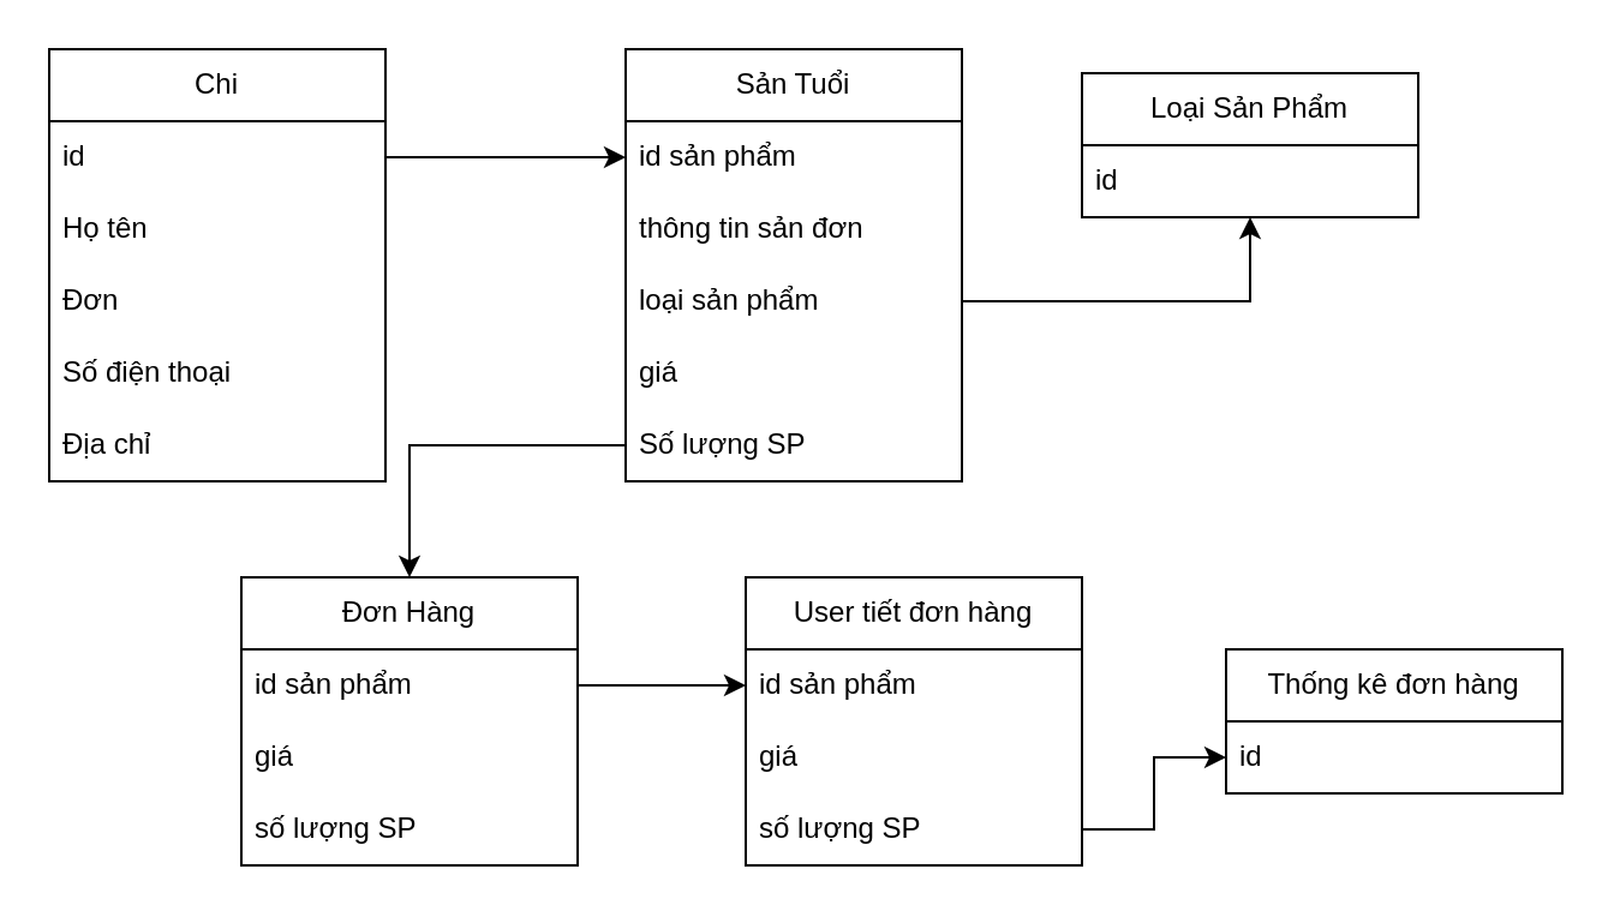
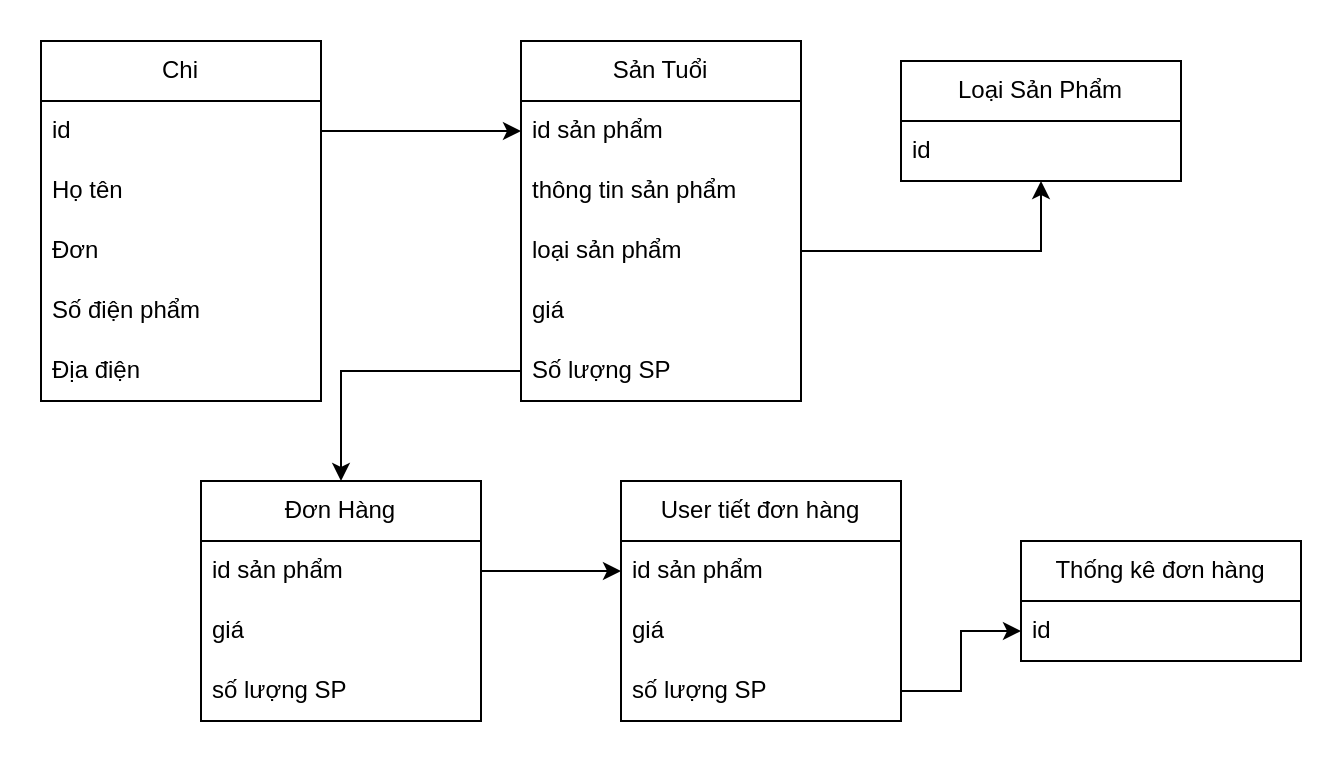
  <mxCell id="0" />
  <mxCell id="1" parent="0" />
  <mxCell id="2" value="Sản Tuổi" style="swimlane;fontStyle=0;childLayout=stackLayout;horizontal=1;startSize=30;horizontalStack=0;resizeParent=1;resizeParentMax=0;resizeLast=0;collapsible=1;marginBottom=0;whiteSpace=wrap;html=1;" parent="1" vertex="1"><mxGeometry x="260" y="20" width="140" height="180" as="geometry" /></mxCell>
  <mxCell id="3" value="id sản phẩm" style="text;strokeColor=none;fillColor=none;align=left;verticalAlign=middle;spacingLeft=4;spacingRight=4;overflow=hidden;points=[[0,0.5],[1,0.5]];portConstraint=eastwest;rotatable=0;whiteSpace=wrap;html=1;" parent="2" vertex="1"><mxGeometry y="30" width="140" height="30" as="geometry" /></mxCell>
- <mxCell id="4" value="thông tin sản đơn" style="text;strokeColor=none;fillColor=none;align=left;verticalAlign=middle;spacingLeft=4;spacingRight=4;overflow=hidden;points=[[0,0.5],[1,0.5]];portConstraint=eastwest;rotatable=0;whiteSpace=wrap;html=1;" parent="2" vertex="1"><mxGeometry y="60" width="140" height="30" as="geometry" /></mxCell>
+ <mxCell id="4" value="thông tin sản phẩm" style="text;strokeColor=none;fillColor=none;align=left;verticalAlign=middle;spacingLeft=4;spacingRight=4;overflow=hidden;points=[[0,0.5],[1,0.5]];portConstraint=eastwest;rotatable=0;whiteSpace=wrap;html=1;" parent="2" vertex="1"><mxGeometry y="60" width="140" height="30" as="geometry" /></mxCell>
  <mxCell id="5" value="loại sản phẩm" style="text;strokeColor=none;fillColor=none;align=left;verticalAlign=middle;spacingLeft=4;spacingRight=4;overflow=hidden;points=[[0,0.5],[1,0.5]];portConstraint=eastwest;rotatable=0;whiteSpace=wrap;html=1;" parent="2" vertex="1"><mxGeometry y="90" width="140" height="30" as="geometry" /></mxCell>
  <mxCell id="6" value="giá" style="text;strokeColor=none;fillColor=none;align=left;verticalAlign=middle;spacingLeft=4;spacingRight=4;overflow=hidden;points=[[0,0.5],[1,0.5]];portConstraint=eastwest;rotatable=0;whiteSpace=wrap;html=1;" parent="2" vertex="1"><mxGeometry y="120" width="140" height="30" as="geometry" /></mxCell>
  <mxCell id="7" value="Số lượng SP" style="text;strokeColor=none;fillColor=none;align=left;verticalAlign=middle;spacingLeft=4;spacingRight=4;overflow=hidden;points=[[0,0.5],[1,0.5]];portConstraint=eastwest;rotatable=0;whiteSpace=wrap;html=1;" parent="2" vertex="1"><mxGeometry y="150" width="140" height="30" as="geometry" /></mxCell>
  <mxCell id="8" value="Loại Sản Phẩm" style="swimlane;fontStyle=0;childLayout=stackLayout;horizontal=1;startSize=30;horizontalStack=0;resizeParent=1;resizeParentMax=0;resizeLast=0;collapsible=1;marginBottom=0;whiteSpace=wrap;html=1;" parent="1" vertex="1"><mxGeometry x="450" y="30" width="140" height="60" as="geometry" /></mxCell>
  <mxCell id="9" value="id" style="text;strokeColor=none;fillColor=none;align=left;verticalAlign=middle;spacingLeft=4;spacingRight=4;overflow=hidden;points=[[0,0.5],[1,0.5]];portConstraint=eastwest;rotatable=0;whiteSpace=wrap;html=1;" parent="8" vertex="1"><mxGeometry y="30" width="140" height="30" as="geometry" /></mxCell>
  <mxCell id="10" value="Đơn Hàng" style="swimlane;fontStyle=0;childLayout=stackLayout;horizontal=1;startSize=30;horizontalStack=0;resizeParent=1;resizeParentMax=0;resizeLast=0;collapsible=1;marginBottom=0;whiteSpace=wrap;html=1;" parent="1" vertex="1"><mxGeometry x="100" y="240" width="140" height="120" as="geometry" /></mxCell>
  <mxCell id="11" value="id sản phẩm" style="text;strokeColor=none;fillColor=none;align=left;verticalAlign=middle;spacingLeft=4;spacingRight=4;overflow=hidden;points=[[0,0.5],[1,0.5]];portConstraint=eastwest;rotatable=0;whiteSpace=wrap;html=1;" parent="10" vertex="1"><mxGeometry y="30" width="140" height="30" as="geometry" /></mxCell>
  <mxCell id="12" value="giá" style="text;strokeColor=none;fillColor=none;align=left;verticalAlign=middle;spacingLeft=4;spacingRight=4;overflow=hidden;points=[[0,0.5],[1,0.5]];portConstraint=eastwest;rotatable=0;whiteSpace=wrap;html=1;" parent="10" vertex="1"><mxGeometry y="60" width="140" height="30" as="geometry" /></mxCell>
  <mxCell id="13" value="số lượng SP" style="text;strokeColor=none;fillColor=none;align=left;verticalAlign=middle;spacingLeft=4;spacingRight=4;overflow=hidden;points=[[0,0.5],[1,0.5]];portConstraint=eastwest;rotatable=0;whiteSpace=wrap;html=1;" parent="10" vertex="1"><mxGeometry y="90" width="140" height="30" as="geometry" /></mxCell>
  <mxCell id="14" style="edgeStyle=orthogonalEdgeStyle;rounded=0;orthogonalLoop=1;jettySize=auto;html=1;entryX=0.5;entryY=0;entryDx=0;entryDy=0;" parent="1" source="7" target="10" edge="1"><mxGeometry relative="1" as="geometry" /></mxCell>
  <mxCell id="15" value="User tiết đơn hàng" style="swimlane;fontStyle=0;childLayout=stackLayout;horizontal=1;startSize=30;horizontalStack=0;resizeParent=1;resizeParentMax=0;resizeLast=0;collapsible=1;marginBottom=0;whiteSpace=wrap;html=1;" parent="1" vertex="1"><mxGeometry x="310" y="240" width="140" height="120" as="geometry" /></mxCell>
  <mxCell id="16" value="id sản phẩm" style="text;strokeColor=none;fillColor=none;align=left;verticalAlign=middle;spacingLeft=4;spacingRight=4;overflow=hidden;points=[[0,0.5],[1,0.5]];portConstraint=eastwest;rotatable=0;whiteSpace=wrap;html=1;" parent="15" vertex="1"><mxGeometry y="30" width="140" height="30" as="geometry" /></mxCell>
  <mxCell id="17" value="giá" style="text;strokeColor=none;fillColor=none;align=left;verticalAlign=middle;spacingLeft=4;spacingRight=4;overflow=hidden;points=[[0,0.5],[1,0.5]];portConstraint=eastwest;rotatable=0;whiteSpace=wrap;html=1;" parent="15" vertex="1"><mxGeometry y="60" width="140" height="30" as="geometry" /></mxCell>
  <mxCell id="18" value="số lượng SP" style="text;strokeColor=none;fillColor=none;align=left;verticalAlign=middle;spacingLeft=4;spacingRight=4;overflow=hidden;points=[[0,0.5],[1,0.5]];portConstraint=eastwest;rotatable=0;whiteSpace=wrap;html=1;" parent="15" vertex="1"><mxGeometry y="90" width="140" height="30" as="geometry" /></mxCell>
  <mxCell id="19" value="Chi" style="swimlane;fontStyle=0;childLayout=stackLayout;horizontal=1;startSize=30;horizontalStack=0;resizeParent=1;resizeParentMax=0;resizeLast=0;collapsible=1;marginBottom=0;whiteSpace=wrap;html=1;" parent="1" vertex="1"><mxGeometry x="20" y="20" width="140" height="180" as="geometry" /></mxCell>
  <mxCell id="20" value="id" style="text;strokeColor=none;fillColor=none;align=left;verticalAlign=middle;spacingLeft=4;spacingRight=4;overflow=hidden;points=[[0,0.5],[1,0.5]];portConstraint=eastwest;rotatable=0;whiteSpace=wrap;html=1;" parent="19" vertex="1"><mxGeometry y="30" width="140" height="30" as="geometry" /></mxCell>
  <mxCell id="21" value="Họ tên" style="text;strokeColor=none;fillColor=none;align=left;verticalAlign=middle;spacingLeft=4;spacingRight=4;overflow=hidden;points=[[0,0.5],[1,0.5]];portConstraint=eastwest;rotatable=0;whiteSpace=wrap;html=1;" parent="19" vertex="1"><mxGeometry y="60" width="140" height="30" as="geometry" /></mxCell>
  <mxCell id="22" value="Đơn" style="text;strokeColor=none;fillColor=none;align=left;verticalAlign=middle;spacingLeft=4;spacingRight=4;overflow=hidden;points=[[0,0.5],[1,0.5]];portConstraint=eastwest;rotatable=0;whiteSpace=wrap;html=1;" parent="19" vertex="1"><mxGeometry y="90" width="140" height="30" as="geometry" /></mxCell>
- <mxCell id="23" value="Số điện thoại" style="text;strokeColor=none;fillColor=none;align=left;verticalAlign=middle;spacingLeft=4;spacingRight=4;overflow=hidden;points=[[0,0.5],[1,0.5]];portConstraint=eastwest;rotatable=0;whiteSpace=wrap;html=1;" parent="19" vertex="1"><mxGeometry y="120" width="140" height="30" as="geometry" /></mxCell>
- <mxCell id="24" value="Địa chỉ" style="text;strokeColor=none;fillColor=none;align=left;verticalAlign=middle;spacingLeft=4;spacingRight=4;overflow=hidden;points=[[0,0.5],[1,0.5]];portConstraint=eastwest;rotatable=0;whiteSpace=wrap;html=1;" parent="19" vertex="1"><mxGeometry y="150" width="140" height="30" as="geometry" /></mxCell>
+ <mxCell id="23" value="Số điện phẩm" style="text;strokeColor=none;fillColor=none;align=left;verticalAlign=middle;spacingLeft=4;spacingRight=4;overflow=hidden;points=[[0,0.5],[1,0.5]];portConstraint=eastwest;rotatable=0;whiteSpace=wrap;html=1;" parent="19" vertex="1"><mxGeometry y="120" width="140" height="30" as="geometry" /></mxCell>
+ <mxCell id="24" value="Địa điện" style="text;strokeColor=none;fillColor=none;align=left;verticalAlign=middle;spacingLeft=4;spacingRight=4;overflow=hidden;points=[[0,0.5],[1,0.5]];portConstraint=eastwest;rotatable=0;whiteSpace=wrap;html=1;" parent="19" vertex="1"><mxGeometry y="150" width="140" height="30" as="geometry" /></mxCell>
  <mxCell id="25" style="edgeStyle=orthogonalEdgeStyle;rounded=0;orthogonalLoop=1;jettySize=auto;html=1;exitX=1;exitY=0.5;exitDx=0;exitDy=0;entryX=0;entryY=0.5;entryDx=0;entryDy=0;" parent="1" source="20" target="3" edge="1"><mxGeometry relative="1" as="geometry" /></mxCell>
  <mxCell id="26" style="edgeStyle=orthogonalEdgeStyle;rounded=0;orthogonalLoop=1;jettySize=auto;html=1;exitX=1;exitY=0.5;exitDx=0;exitDy=0;" parent="1" source="5" target="8" edge="1"><mxGeometry relative="1" as="geometry" /></mxCell>
  <mxCell id="27" style="edgeStyle=orthogonalEdgeStyle;rounded=0;orthogonalLoop=1;jettySize=auto;html=1;exitX=1;exitY=0.5;exitDx=0;exitDy=0;entryX=0;entryY=0.5;entryDx=0;entryDy=0;" parent="1" source="11" target="16" edge="1"><mxGeometry relative="1" as="geometry" /></mxCell>
  <mxCell id="28" value="Thống kê đơn hàng" style="swimlane;fontStyle=0;childLayout=stackLayout;horizontal=1;startSize=30;horizontalStack=0;resizeParent=1;resizeParentMax=0;resizeLast=0;collapsible=1;marginBottom=0;whiteSpace=wrap;html=1;" parent="1" vertex="1"><mxGeometry x="510" y="270" width="140" height="60" as="geometry" /></mxCell>
  <mxCell id="29" value="id" style="text;strokeColor=none;fillColor=none;align=left;verticalAlign=middle;spacingLeft=4;spacingRight=4;overflow=hidden;points=[[0,0.5],[1,0.5]];portConstraint=eastwest;rotatable=0;whiteSpace=wrap;html=1;" parent="28" vertex="1"><mxGeometry y="30" width="140" height="30" as="geometry" /></mxCell>
  <mxCell id="30" style="edgeStyle=orthogonalEdgeStyle;rounded=0;orthogonalLoop=1;jettySize=auto;html=1;exitX=1;exitY=0.5;exitDx=0;exitDy=0;entryX=0;entryY=0.5;entryDx=0;entryDy=0;" parent="1" source="18" target="29" edge="1"><mxGeometry relative="1" as="geometry" /></mxCell>
